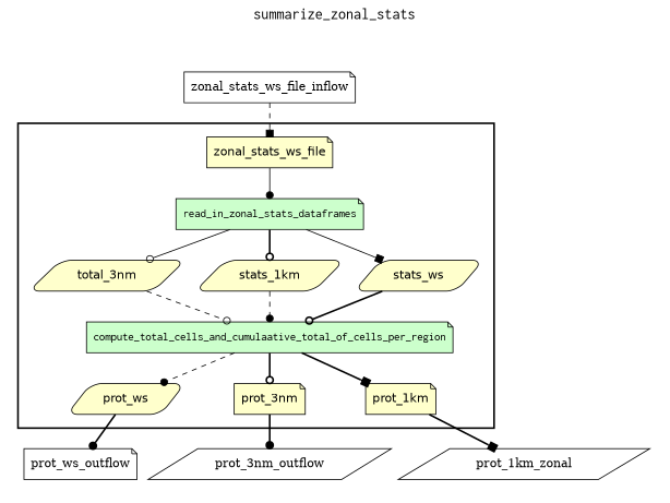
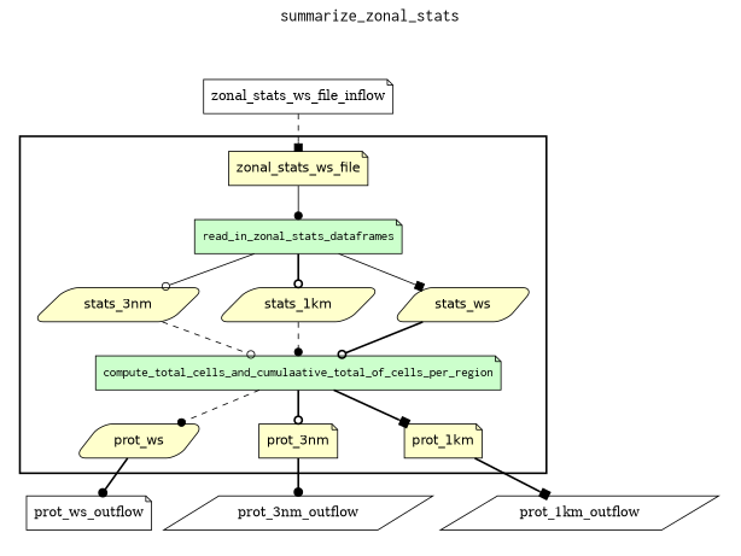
  digraph {
    fontname=Courier
    fontsize=18
    label=summarize_zonal_stats
    labelloc=t
    rankdir=TB
    node [fillcolor="#FFFFCC" fontname=Helvetica peripheries=1 shape=note style="rounded,filled"]
    edge [arrowhead=dot style=bold]
    compute_total_cells_and_cumulaative_total_of_cells_per_region [fillcolor="#CCFFCC" fontname=Courier style=filled]
    read_in_zonal_stats_dataframes [fillcolor="#CCFFCC" fontname=Courier style=filled]
    zonal_stats_ws_file
-   stats_3nm [shape=parallelogram label=total_3nm]
+   stats_3nm [shape=parallelogram]
    stats_1km [shape=parallelogram]
    stats_ws [shape=parallelogram]
    prot_ws [shape=parallelogram]
    prot_3nm
    prot_1km
    zonal_stats_ws_file_inflow [fillcolor="#FFFFFF" width=0.2 fontname="" style=""]
-   prot_1km_outflow [fillcolor="#FFFFFF" shape=parallelogram width=0.2 label=prot_1km_zonal fontname="" style=""]
+   prot_1km_outflow [fillcolor="#FFFFFF" shape=parallelogram width=0.2 fontname="" style=""]
    prot_3nm_outflow [fillcolor="#FFFFFF" shape=parallelogram width=0.2 fontname="" style=""]
    prot_ws_outflow [fillcolor="#FFFFFF" width=0.2 fontname="" style=""]
    subgraph cluster_1 {
      color=black
      label=""
      penwidth=2
      subgraph cluster_2 {
        color=white
        label=""
        penwidth=2
        compute_total_cells_and_cumulaative_total_of_cells_per_region
        read_in_zonal_stats_dataframes
        zonal_stats_ws_file
        stats_3nm
        stats_1km
        stats_ws
        prot_ws
        prot_3nm
        prot_1km
      }
    }
    subgraph cluster_3 {
      color=white
      label=""
      penwidth=2
      subgraph cluster_4 {
        color=white
        label=""
        penwidth=2
        zonal_stats_ws_file_inflow
      }
    }
    subgraph cluster_5 {
      color=white
      label=""
      penwidth=2
      subgraph cluster_6 {
        color=white
        label=""
        penwidth=2
        prot_1km_outflow
        prot_3nm_outflow
        prot_ws_outflow
      }
    }
    compute_total_cells_and_cumulaative_total_of_cells_per_region -> prot_ws [style=dashed]
    compute_total_cells_and_cumulaative_total_of_cells_per_region -> prot_3nm [arrowhead=odot]
    compute_total_cells_and_cumulaative_total_of_cells_per_region -> prot_1km [arrowhead=box]
    read_in_zonal_stats_dataframes -> stats_3nm [arrowhead=odot style=solid]
    read_in_zonal_stats_dataframes -> stats_1km [arrowhead=odot]
    read_in_zonal_stats_dataframes -> stats_ws [arrowhead=box style=solid]
    zonal_stats_ws_file -> read_in_zonal_stats_dataframes [style=solid]
    stats_3nm -> compute_total_cells_and_cumulaative_total_of_cells_per_region [arrowhead=odot style=dashed]
    stats_1km -> compute_total_cells_and_cumulaative_total_of_cells_per_region [style=dashed]
    stats_ws -> compute_total_cells_and_cumulaative_total_of_cells_per_region [arrowhead=odot]
    prot_ws -> prot_ws_outflow
    prot_3nm -> prot_3nm_outflow
    prot_1km -> prot_1km_outflow [arrowhead=box]
    zonal_stats_ws_file_inflow -> zonal_stats_ws_file [arrowhead=box style=dashed]
  }
